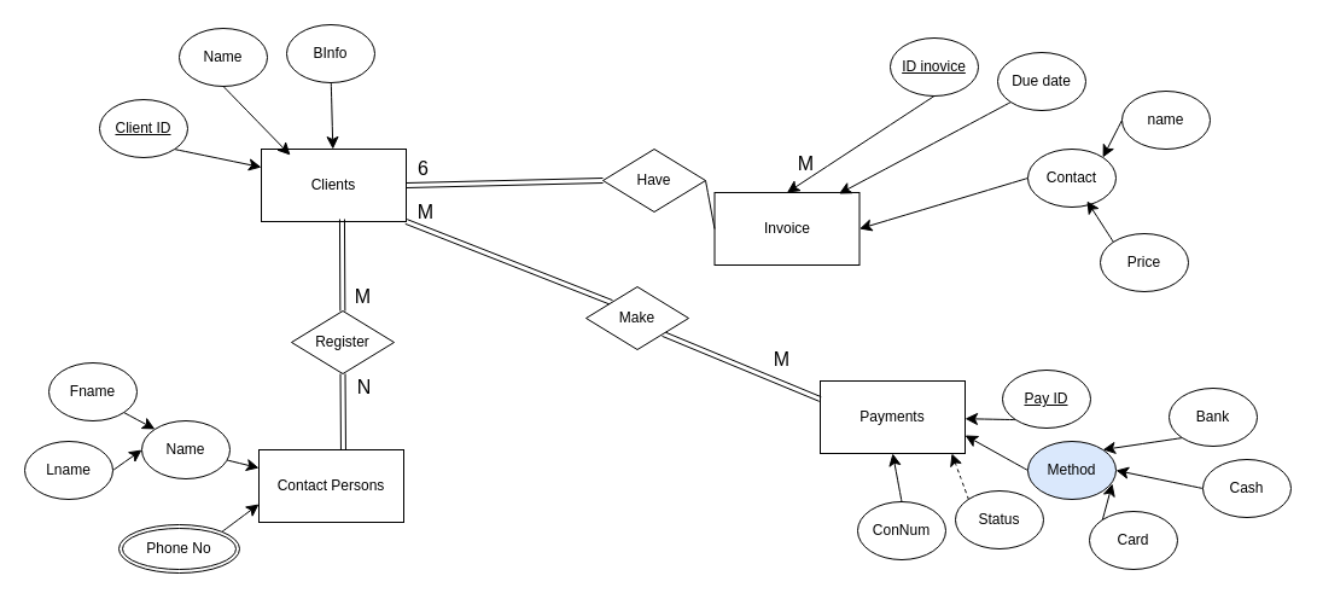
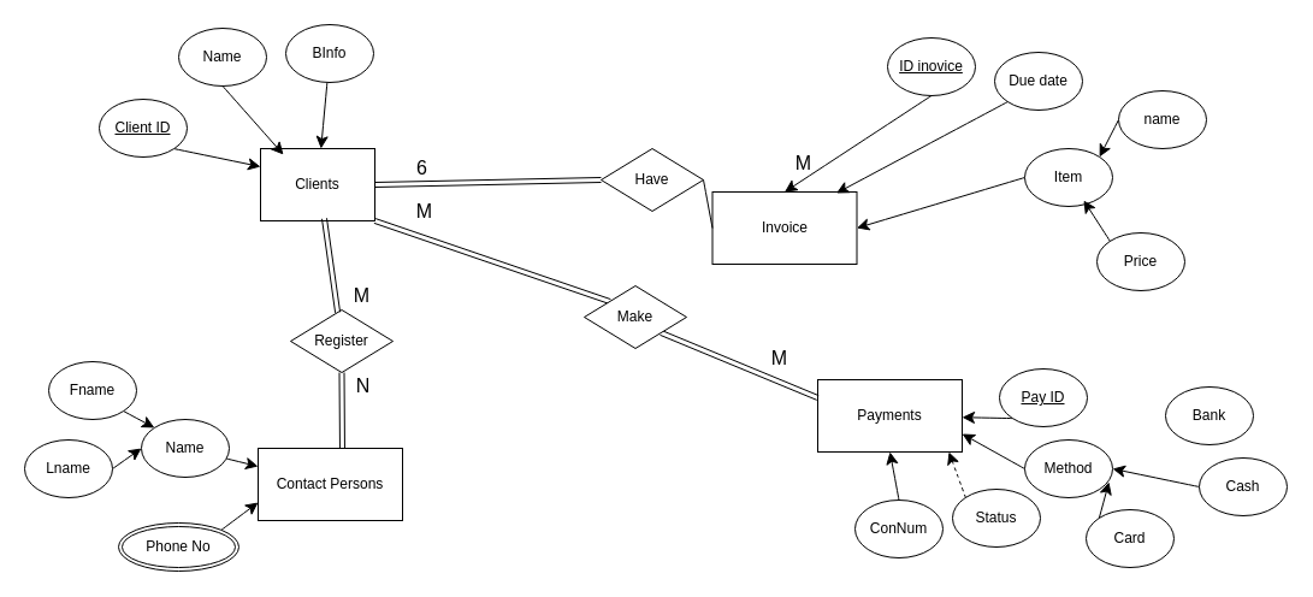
  <mxCell id="0" />
  <mxCell id="1" parent="0" />
- <mxCell id="2" value="Clients" style="rounded=0;whiteSpace=wrap;html=1;" parent="1" vertex="1"><mxGeometry x="216" y="123" width="120" height="60" as="geometry" /></mxCell>
+ <mxCell id="2" value="Clients" style="rounded=0;whiteSpace=wrap;html=1;" parent="1" vertex="1"><mxGeometry x="216" y="123" width="95" height="60" as="geometry" /></mxCell>
  <mxCell id="3" value="Invoice" style="rounded=0;whiteSpace=wrap;html=1;" parent="1" vertex="1"><mxGeometry x="591.5" y="159" width="120" height="60" as="geometry" /></mxCell>
  <mxCell id="4" value="Payments" style="rounded=0;whiteSpace=wrap;html=1;" parent="1" vertex="1"><mxGeometry x="679" y="315" width="120" height="60" as="geometry" /></mxCell>
  <mxCell id="5" value="Contact Persons" style="rounded=0;whiteSpace=wrap;html=1;" parent="1" vertex="1"><mxGeometry x="214" y="372" width="120" height="60" as="geometry" /></mxCell>
  <mxCell id="6" value="Name" style="ellipse;whiteSpace=wrap;html=1;" parent="1" vertex="1"><mxGeometry x="148" y="23" width="73" height="48" as="geometry" /></mxCell>
  <mxCell id="7" style="edgeStyle=none;curved=1;rounded=0;orthogonalLoop=1;jettySize=auto;html=1;fontSize=12;startSize=8;endSize=8;" parent="1" source="8" target="2" edge="1"><mxGeometry relative="1" as="geometry" /></mxCell>
  <mxCell id="8" value="BInfo" style="ellipse;whiteSpace=wrap;html=1;" parent="1" vertex="1"><mxGeometry x="237" y="20" width="73" height="48" as="geometry" /></mxCell>
  <mxCell id="9" style="edgeStyle=none;curved=1;rounded=0;orthogonalLoop=1;jettySize=auto;html=1;exitX=1;exitY=1;exitDx=0;exitDy=0;entryX=0;entryY=0.25;entryDx=0;entryDy=0;fontSize=12;startSize=8;endSize=8;" parent="1" source="10" target="2" edge="1"><mxGeometry relative="1" as="geometry" /></mxCell>
  <mxCell id="10" value="Client ID" style="ellipse;whiteSpace=wrap;html=1;fontStyle=4" parent="1" vertex="1"><mxGeometry x="82" y="82" width="73" height="48" as="geometry" /></mxCell>
  <mxCell id="11" style="edgeStyle=none;curved=1;rounded=0;orthogonalLoop=1;jettySize=auto;html=1;exitX=1;exitY=1;exitDx=0;exitDy=0;entryX=0;entryY=0;entryDx=0;entryDy=0;fontSize=12;startSize=8;endSize=8;" parent="1" source="12" target="14" edge="1"><mxGeometry relative="1" as="geometry" /></mxCell>
  <mxCell id="12" value="Fname" style="ellipse;whiteSpace=wrap;html=1;" parent="1" vertex="1"><mxGeometry x="40" y="300" width="73" height="48" as="geometry" /></mxCell>
  <mxCell id="13" style="edgeStyle=none;curved=1;rounded=0;orthogonalLoop=1;jettySize=auto;html=1;entryX=0;entryY=0.25;entryDx=0;entryDy=0;fontSize=12;startSize=8;endSize=8;" parent="1" source="14" target="5" edge="1"><mxGeometry relative="1" as="geometry" /></mxCell>
  <mxCell id="14" value="Name" style="ellipse;whiteSpace=wrap;html=1;" parent="1" vertex="1"><mxGeometry x="117" y="348" width="73" height="48" as="geometry" /></mxCell>
  <mxCell id="15" style="edgeStyle=none;curved=1;rounded=0;orthogonalLoop=1;jettySize=auto;html=1;exitX=1;exitY=0.5;exitDx=0;exitDy=0;entryX=0;entryY=0.5;entryDx=0;entryDy=0;fontSize=12;startSize=8;endSize=8;" parent="1" source="16" target="14" edge="1"><mxGeometry relative="1" as="geometry" /></mxCell>
  <mxCell id="16" value="Lname" style="ellipse;whiteSpace=wrap;html=1;" parent="1" vertex="1"><mxGeometry x="20" y="365" width="73" height="48" as="geometry" /></mxCell>
  <mxCell id="17" style="edgeStyle=none;curved=1;rounded=0;orthogonalLoop=1;jettySize=auto;html=1;exitX=0;exitY=0.5;exitDx=0;exitDy=0;entryX=1;entryY=0;entryDx=0;entryDy=0;fontSize=12;startSize=8;endSize=8;" parent="1" source="18" target="23" edge="1"><mxGeometry relative="1" as="geometry" /></mxCell>
  <mxCell id="18" value="name" style="ellipse;whiteSpace=wrap;html=1;" parent="1" vertex="1"><mxGeometry x="929" y="75" width="73" height="48" as="geometry" /></mxCell>
  <mxCell id="19" style="edgeStyle=none;curved=1;rounded=0;orthogonalLoop=1;jettySize=auto;html=1;exitX=0.5;exitY=1;exitDx=0;exitDy=0;entryX=0.5;entryY=0;entryDx=0;entryDy=0;fontSize=12;startSize=8;endSize=8;" parent="1" source="20" target="3" edge="1"><mxGeometry relative="1" as="geometry" /></mxCell>
  <mxCell id="20" value="ID inovice" style="ellipse;whiteSpace=wrap;html=1;fontStyle=4" parent="1" vertex="1"><mxGeometry x="737" y="31" width="73" height="48" as="geometry" /></mxCell>
  <mxCell id="21" value="Due date" style="ellipse;whiteSpace=wrap;html=1;" parent="1" vertex="1"><mxGeometry x="826" y="43" width="73" height="48" as="geometry" /></mxCell>
  <mxCell id="22" style="edgeStyle=none;curved=1;rounded=0;orthogonalLoop=1;jettySize=auto;html=1;exitX=0;exitY=0.5;exitDx=0;exitDy=0;entryX=1;entryY=0.5;entryDx=0;entryDy=0;fontSize=12;startSize=8;endSize=8;" parent="1" source="23" target="3" edge="1"><mxGeometry relative="1" as="geometry" /></mxCell>
- <mxCell id="23" value="Contact" style="ellipse;whiteSpace=wrap;html=1;" parent="1" vertex="1"><mxGeometry x="851" y="123" width="73" height="48" as="geometry" /></mxCell>
+ <mxCell id="23" value="Item" style="ellipse;whiteSpace=wrap;html=1;" parent="1" vertex="1"><mxGeometry x="851" y="123" width="73" height="48" as="geometry" /></mxCell>
  <mxCell id="24" value="Price" style="ellipse;whiteSpace=wrap;html=1;" parent="1" vertex="1"><mxGeometry x="911" y="193" width="73" height="48" as="geometry" /></mxCell>
  <mxCell id="25" style="edgeStyle=none;curved=1;rounded=0;orthogonalLoop=1;jettySize=auto;html=1;exitX=0;exitY=1;exitDx=0;exitDy=0;fontSize=12;startSize=8;endSize=8;" parent="1" source="26" target="4" edge="1"><mxGeometry relative="1" as="geometry" /></mxCell>
  <mxCell id="26" value="Pay ID" style="ellipse;whiteSpace=wrap;html=1;fontStyle=4" parent="1" vertex="1"><mxGeometry x="830" y="306" width="73" height="48" as="geometry" /></mxCell>
  <mxCell id="27" style="edgeStyle=none;curved=1;rounded=0;orthogonalLoop=1;jettySize=auto;html=1;exitX=0;exitY=0.5;exitDx=0;exitDy=0;entryX=1;entryY=0.75;entryDx=0;entryDy=0;fontSize=12;startSize=8;endSize=8;" parent="1" source="28" target="4" edge="1"><mxGeometry relative="1" as="geometry" /></mxCell>
- <mxCell id="28" value="Method" style="ellipse;whiteSpace=wrap;html=1;fillColor=#dae8fc;" parent="1" vertex="1"><mxGeometry x="851" y="365" width="73" height="48" as="geometry" /></mxCell>
+ <mxCell id="28" value="Method" style="ellipse;whiteSpace=wrap;html=1;" parent="1" vertex="1"><mxGeometry x="851" y="365" width="73" height="48" as="geometry" /></mxCell>
  <mxCell id="29" value="Status" style="ellipse;whiteSpace=wrap;html=1;" parent="1" vertex="1"><mxGeometry x="791" y="406" width="73" height="48" as="geometry" /></mxCell>
  <mxCell id="30" style="edgeStyle=none;curved=1;rounded=0;orthogonalLoop=1;jettySize=auto;html=1;exitX=0.5;exitY=0;exitDx=0;exitDy=0;entryX=0.5;entryY=1;entryDx=0;entryDy=0;fontSize=12;startSize=8;endSize=8;" parent="1" source="31" target="4" edge="1"><mxGeometry relative="1" as="geometry" /></mxCell>
  <mxCell id="31" value="ConNum" style="ellipse;whiteSpace=wrap;html=1;" parent="1" vertex="1"><mxGeometry x="710" y="415" width="73" height="48" as="geometry" /></mxCell>
- <mxCell id="32" style="edgeStyle=none;curved=1;rounded=0;orthogonalLoop=1;jettySize=auto;html=1;exitX=0;exitY=1;exitDx=0;exitDy=0;entryX=1;entryY=0;entryDx=0;entryDy=0;fontSize=12;startSize=8;endSize=8;" parent="1" source="33" target="28" edge="1"><mxGeometry relative="1" as="geometry" /></mxCell>
  <mxCell id="33" value="Bank" style="ellipse;whiteSpace=wrap;html=1;" parent="1" vertex="1"><mxGeometry x="968" y="321" width="73" height="48" as="geometry" /></mxCell>
  <mxCell id="34" style="edgeStyle=none;curved=1;rounded=0;orthogonalLoop=1;jettySize=auto;html=1;exitX=0;exitY=0.5;exitDx=0;exitDy=0;entryX=1;entryY=0.5;entryDx=0;entryDy=0;fontSize=12;startSize=8;endSize=8;" parent="1" source="35" target="28" edge="1"><mxGeometry relative="1" as="geometry" /></mxCell>
  <mxCell id="35" value="Cash" style="ellipse;whiteSpace=wrap;html=1;" parent="1" vertex="1"><mxGeometry x="996" y="380" width="73" height="48" as="geometry" /></mxCell>
  <mxCell id="36" value="Card" style="ellipse;whiteSpace=wrap;html=1;" parent="1" vertex="1"><mxGeometry x="902" y="423" width="73" height="48" as="geometry" /></mxCell>
  <mxCell id="37" style="edgeStyle=none;curved=1;rounded=0;orthogonalLoop=1;jettySize=auto;html=1;exitX=0.5;exitY=1;exitDx=0;exitDy=0;entryX=0.2;entryY=0.083;entryDx=0;entryDy=0;entryPerimeter=0;fontSize=12;startSize=8;endSize=8;" parent="1" source="6" target="2" edge="1"><mxGeometry relative="1" as="geometry" /></mxCell>
  <mxCell id="38" style="edgeStyle=none;curved=1;rounded=0;orthogonalLoop=1;jettySize=auto;html=1;exitX=0;exitY=1;exitDx=0;exitDy=0;entryX=0.858;entryY=0.017;entryDx=0;entryDy=0;entryPerimeter=0;fontSize=12;startSize=8;endSize=8;" parent="1" source="21" target="3" edge="1"><mxGeometry relative="1" as="geometry" /></mxCell>
  <mxCell id="39" style="edgeStyle=none;curved=1;rounded=0;orthogonalLoop=1;jettySize=auto;html=1;exitX=0;exitY=0;exitDx=0;exitDy=0;entryX=0.671;entryY=0.896;entryDx=0;entryDy=0;entryPerimeter=0;fontSize=12;startSize=8;endSize=8;" parent="1" source="24" target="23" edge="1"><mxGeometry relative="1" as="geometry" /></mxCell>
  <mxCell id="40" style="edgeStyle=none;curved=1;rounded=0;orthogonalLoop=1;jettySize=auto;html=1;exitX=0;exitY=0;exitDx=0;exitDy=0;entryX=0.908;entryY=1;entryDx=0;entryDy=0;entryPerimeter=0;fontSize=12;startSize=8;endSize=8;dashed=1;" parent="1" source="29" target="4" edge="1"><mxGeometry relative="1" as="geometry" /></mxCell>
  <mxCell id="41" style="edgeStyle=none;curved=1;rounded=0;orthogonalLoop=1;jettySize=auto;html=1;exitX=0;exitY=0;exitDx=0;exitDy=0;entryX=0.959;entryY=0.729;entryDx=0;entryDy=0;entryPerimeter=0;fontSize=12;startSize=8;endSize=8;" parent="1" source="36" target="28" edge="1"><mxGeometry relative="1" as="geometry" /></mxCell>
  <mxCell id="42" style="edgeStyle=none;curved=1;rounded=0;orthogonalLoop=1;jettySize=auto;html=1;exitX=1;exitY=0;exitDx=0;exitDy=0;entryX=0;entryY=0.75;entryDx=0;entryDy=0;fontSize=12;startSize=8;endSize=8;" parent="1" source="43" target="5" edge="1"><mxGeometry relative="1" as="geometry" /></mxCell>
  <mxCell id="43" value="Phone No" style="ellipse;shape=doubleEllipse;margin=3;whiteSpace=wrap;html=1;align=center;" parent="1" vertex="1"><mxGeometry x="98" y="434" width="100" height="40" as="geometry" /></mxCell>
  <mxCell id="44" value="Register" style="shape=rhombus;perimeter=rhombusPerimeter;whiteSpace=wrap;html=1;align=center;" parent="1" vertex="1"><mxGeometry x="241" y="257" width="85" height="52" as="geometry" /></mxCell>
  <mxCell id="45" style="edgeStyle=none;curved=1;rounded=0;orthogonalLoop=1;jettySize=auto;html=1;entryX=0.558;entryY=0.967;entryDx=0;entryDy=0;entryPerimeter=0;fontSize=12;endArrow=none;startFill=0;shape=link;" parent="1" source="44" target="2" edge="1"><mxGeometry relative="1" as="geometry" /></mxCell>
  <mxCell id="46" style="edgeStyle=none;curved=1;rounded=0;orthogonalLoop=1;jettySize=auto;html=1;exitX=0.5;exitY=1;exitDx=0;exitDy=0;entryX=0.583;entryY=0;entryDx=0;entryDy=0;entryPerimeter=0;fontSize=12;endArrow=none;startFill=0;shape=link;" parent="1" source="44" target="5" edge="1"><mxGeometry relative="1" as="geometry" /></mxCell>
  <mxCell id="47" style="edgeStyle=none;curved=1;rounded=0;orthogonalLoop=1;jettySize=auto;html=1;exitX=1;exitY=1;exitDx=0;exitDy=0;entryX=0;entryY=0.25;entryDx=0;entryDy=0;fontSize=12;endArrow=none;startFill=0;shape=link;" parent="1" source="49" target="4" edge="1"><mxGeometry relative="1" as="geometry" /></mxCell>
  <mxCell id="48" style="edgeStyle=none;curved=1;rounded=0;orthogonalLoop=1;jettySize=auto;html=1;exitX=0;exitY=0;exitDx=0;exitDy=0;entryX=1;entryY=1;entryDx=0;entryDy=0;fontSize=12;endArrow=none;startFill=0;shape=link;" parent="1" source="49" target="2" edge="1"><mxGeometry relative="1" as="geometry" /></mxCell>
  <mxCell id="49" value="Make" style="shape=rhombus;perimeter=rhombusPerimeter;whiteSpace=wrap;html=1;align=center;" parent="1" vertex="1"><mxGeometry x="485" y="237" width="85" height="52" as="geometry" /></mxCell>
  <mxCell id="50" style="edgeStyle=none;curved=1;rounded=0;orthogonalLoop=1;jettySize=auto;html=1;exitX=0;exitY=0.5;exitDx=0;exitDy=0;entryX=1;entryY=0.5;entryDx=0;entryDy=0;fontSize=12;endArrow=none;startFill=0;shape=link;" parent="1" source="52" target="2" edge="1"><mxGeometry relative="1" as="geometry" /></mxCell>
  <mxCell id="51" style="edgeStyle=none;curved=1;rounded=0;orthogonalLoop=1;jettySize=auto;html=1;exitX=1;exitY=0.5;exitDx=0;exitDy=0;entryX=0;entryY=0.5;entryDx=0;entryDy=0;fontSize=12;startSize=8;endSize=8;endArrow=none;startFill=0;" parent="1" source="52" target="3" edge="1"><mxGeometry relative="1" as="geometry" /></mxCell>
  <mxCell id="52" value="Have" style="shape=rhombus;perimeter=rhombusPerimeter;whiteSpace=wrap;html=1;align=center;" parent="1" vertex="1"><mxGeometry x="499" y="123" width="85" height="52" as="geometry" /></mxCell>
  <mxCell id="53" value="M" style="text;html=1;align=center;verticalAlign=middle;resizable=0;points=[];autosize=1;strokeColor=none;fillColor=none;fontSize=16;" parent="1" vertex="1"><mxGeometry x="284" y="229" width="31" height="31" as="geometry" /></mxCell>
  <mxCell id="54" value="N" style="text;html=1;align=center;verticalAlign=middle;resizable=0;points=[];autosize=1;strokeColor=none;fillColor=none;fontSize=16;" parent="1" vertex="1"><mxGeometry x="286" y="304" width="30" height="31" as="geometry" /></mxCell>
  <mxCell id="55" value="6" style="text;html=1;align=center;verticalAlign=middle;resizable=0;points=[];autosize=1;strokeColor=none;fillColor=none;fontSize=16;" parent="1" vertex="1"><mxGeometry x="336" y="123" width="27" height="31" as="geometry" /></mxCell>
  <mxCell id="56" value="M" style="text;html=1;align=center;verticalAlign=middle;resizable=0;points=[];autosize=1;strokeColor=none;fillColor=none;fontSize=16;" parent="1" vertex="1"><mxGeometry x="336" y="159" width="31" height="31" as="geometry" /></mxCell>
  <mxCell id="57" value="M" style="text;html=1;align=center;verticalAlign=middle;resizable=0;points=[];autosize=1;strokeColor=none;fillColor=none;fontSize=16;" parent="1" vertex="1"><mxGeometry x="631" y="281" width="31" height="31" as="geometry" /></mxCell>
  <mxCell id="58" value="M" style="text;html=1;align=center;verticalAlign=middle;resizable=0;points=[];autosize=1;strokeColor=none;fillColor=none;fontSize=16;" parent="1" vertex="1"><mxGeometry x="651" y="119" width="31" height="31" as="geometry" /></mxCell>
